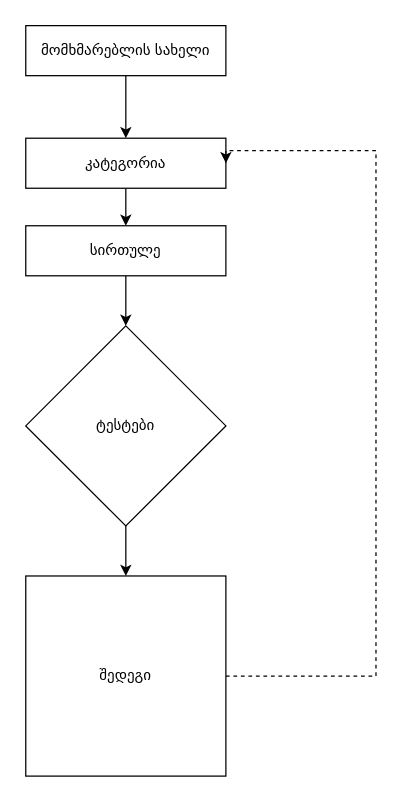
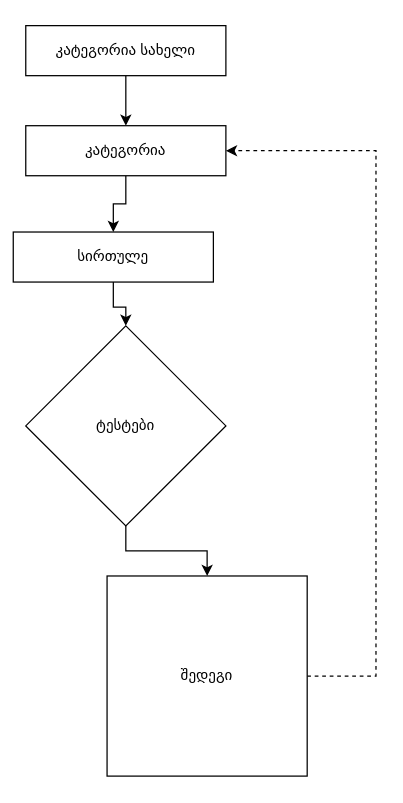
  <mxCell id="0" />
  <mxCell id="1" parent="0" />
  <mxCell id="2" value="" style="edgeStyle=orthogonalEdgeStyle;rounded=0;orthogonalLoop=1;jettySize=auto;html=1;" edge="1" parent="1" source="3" target="5"><mxGeometry relative="1" as="geometry" /></mxCell>
- <mxCell id="3" value="მომხმარებლის სახელი" style="rounded=0;whiteSpace=wrap;html=1;" vertex="1" parent="1"><mxGeometry x="20" y="20" width="160" height="40" as="geometry" /></mxCell>
+ <mxCell id="3" value="კატეგორია სახელი" style="rounded=0;whiteSpace=wrap;html=1;" vertex="1" parent="1"><mxGeometry x="20" y="20" width="160" height="40" as="geometry" /></mxCell>
  <mxCell id="4" value="" style="edgeStyle=orthogonalEdgeStyle;rounded=0;orthogonalLoop=1;jettySize=auto;html=1;" edge="1" parent="1" source="5" target="7"><mxGeometry relative="1" as="geometry" /></mxCell>
- <mxCell id="5" value="კატეგორია" style="rounded=0;whiteSpace=wrap;html=1;" vertex="1" parent="1"><mxGeometry x="20" y="110" width="160" height="40" as="geometry" /></mxCell>
+ <mxCell id="5" value="კატეგორია" style="rounded=0;whiteSpace=wrap;html=1;" vertex="1" parent="1"><mxGeometry x="20" y="100" width="160" height="40" as="geometry" /></mxCell>
  <mxCell id="6" value="" style="edgeStyle=orthogonalEdgeStyle;rounded=0;orthogonalLoop=1;jettySize=auto;html=1;" edge="1" parent="1" source="7" target="9"><mxGeometry relative="1" as="geometry" /></mxCell>
- <mxCell id="7" value="სირთულე" style="rounded=0;whiteSpace=wrap;html=1;" vertex="1" parent="1"><mxGeometry x="20" y="180" width="160" height="40" as="geometry" /></mxCell>
+ <mxCell id="7" value="სირთულე" style="rounded=0;whiteSpace=wrap;html=1;" vertex="1" parent="1"><mxGeometry x="10" y="185" width="160" height="40" as="geometry" /></mxCell>
  <mxCell id="8" value="" style="edgeStyle=orthogonalEdgeStyle;rounded=0;orthogonalLoop=1;jettySize=auto;html=1;" edge="1" parent="1" source="9" target="11"><mxGeometry relative="1" as="geometry" /></mxCell>
  <mxCell id="9" value="ტესტები" style="rhombus;whiteSpace=wrap;html=1;" vertex="1" parent="1"><mxGeometry x="20" y="260" width="160" height="160" as="geometry" /></mxCell>
  <mxCell id="10" style="edgeStyle=orthogonalEdgeStyle;rounded=0;orthogonalLoop=1;jettySize=auto;html=1;exitX=1;exitY=0.5;exitDx=0;exitDy=0;entryX=1;entryY=0.5;entryDx=0;entryDy=0;dashed=1;" edge="1" parent="1" source="11" target="5"><mxGeometry relative="1" as="geometry"><Array as="points"><mxPoint x="300" y="540" /><mxPoint x="300" y="120" /></Array></mxGeometry></mxCell>
- <mxCell id="11" value="შედეგი" style="rounded=0;whiteSpace=wrap;html=1;" vertex="1" parent="1"><mxGeometry x="20" y="460" width="160" height="160" as="geometry" /></mxCell>
+ <mxCell id="11" value="შედეგი" style="rounded=0;whiteSpace=wrap;html=1;" vertex="1" parent="1"><mxGeometry x="85" y="460" width="160" height="160" as="geometry" /></mxCell>
